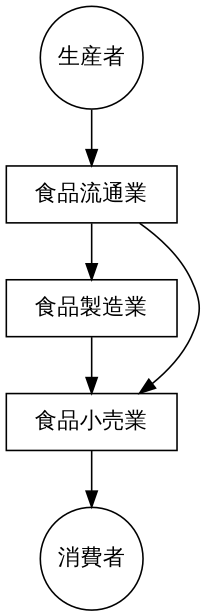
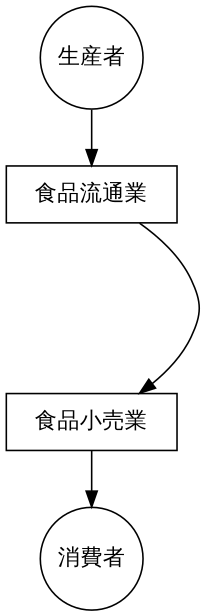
  digraph {
    rankdir=TB
    node [fillcolor=white fixedsize=true fontname=Helvetica shape=box style=filled]
    edge [fontname=Helvetica]
    "食品流通業" [width=1.5]
-   "食品製造業" [width=1.5]
    "食品小売業" [width=1.5]
    "消費者" [shape=circle width=0.9]
    "生産者" [shape=circle width=0.9]
-   "食品流通業" -> "食品製造業"
    "食品流通業" -> "食品小売業" [constraint=false]
-   "食品製造業" -> "食品小売業"
    "食品小売業" -> "消費者"
    "生産者" -> "食品流通業"
  }
